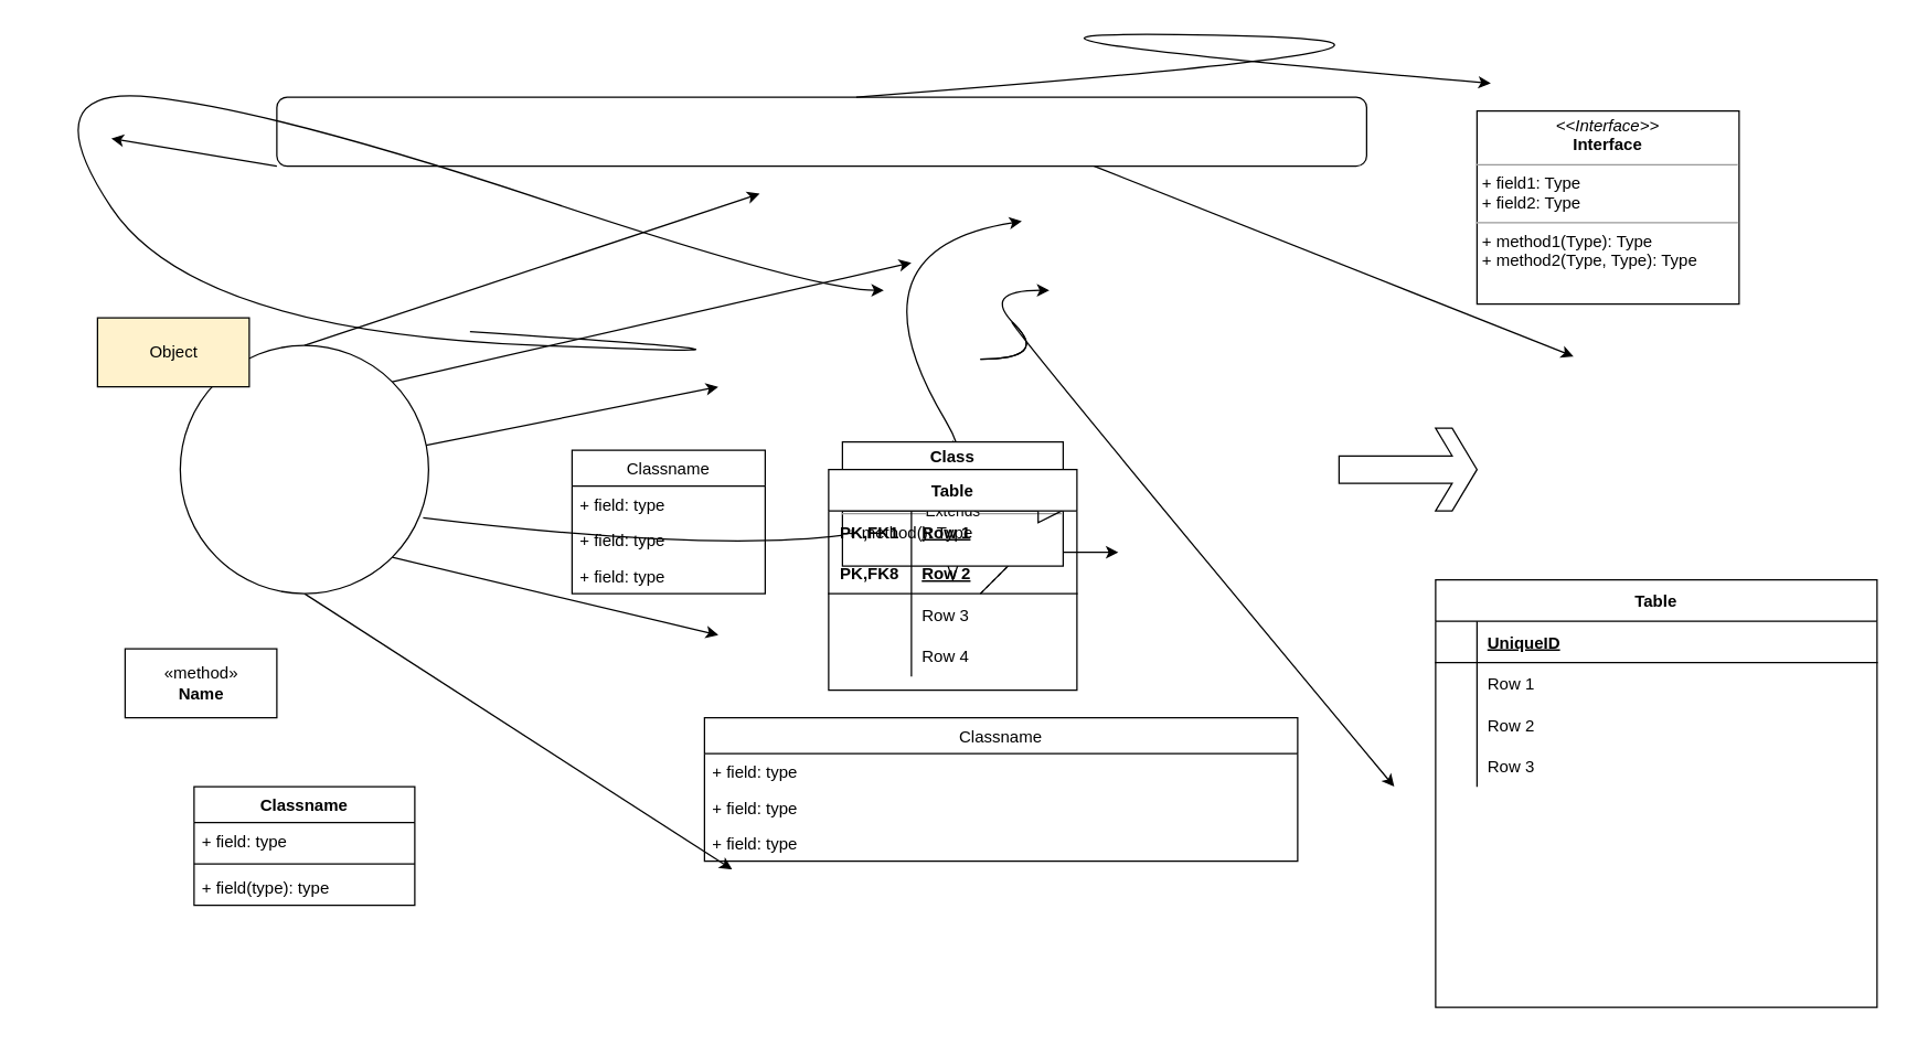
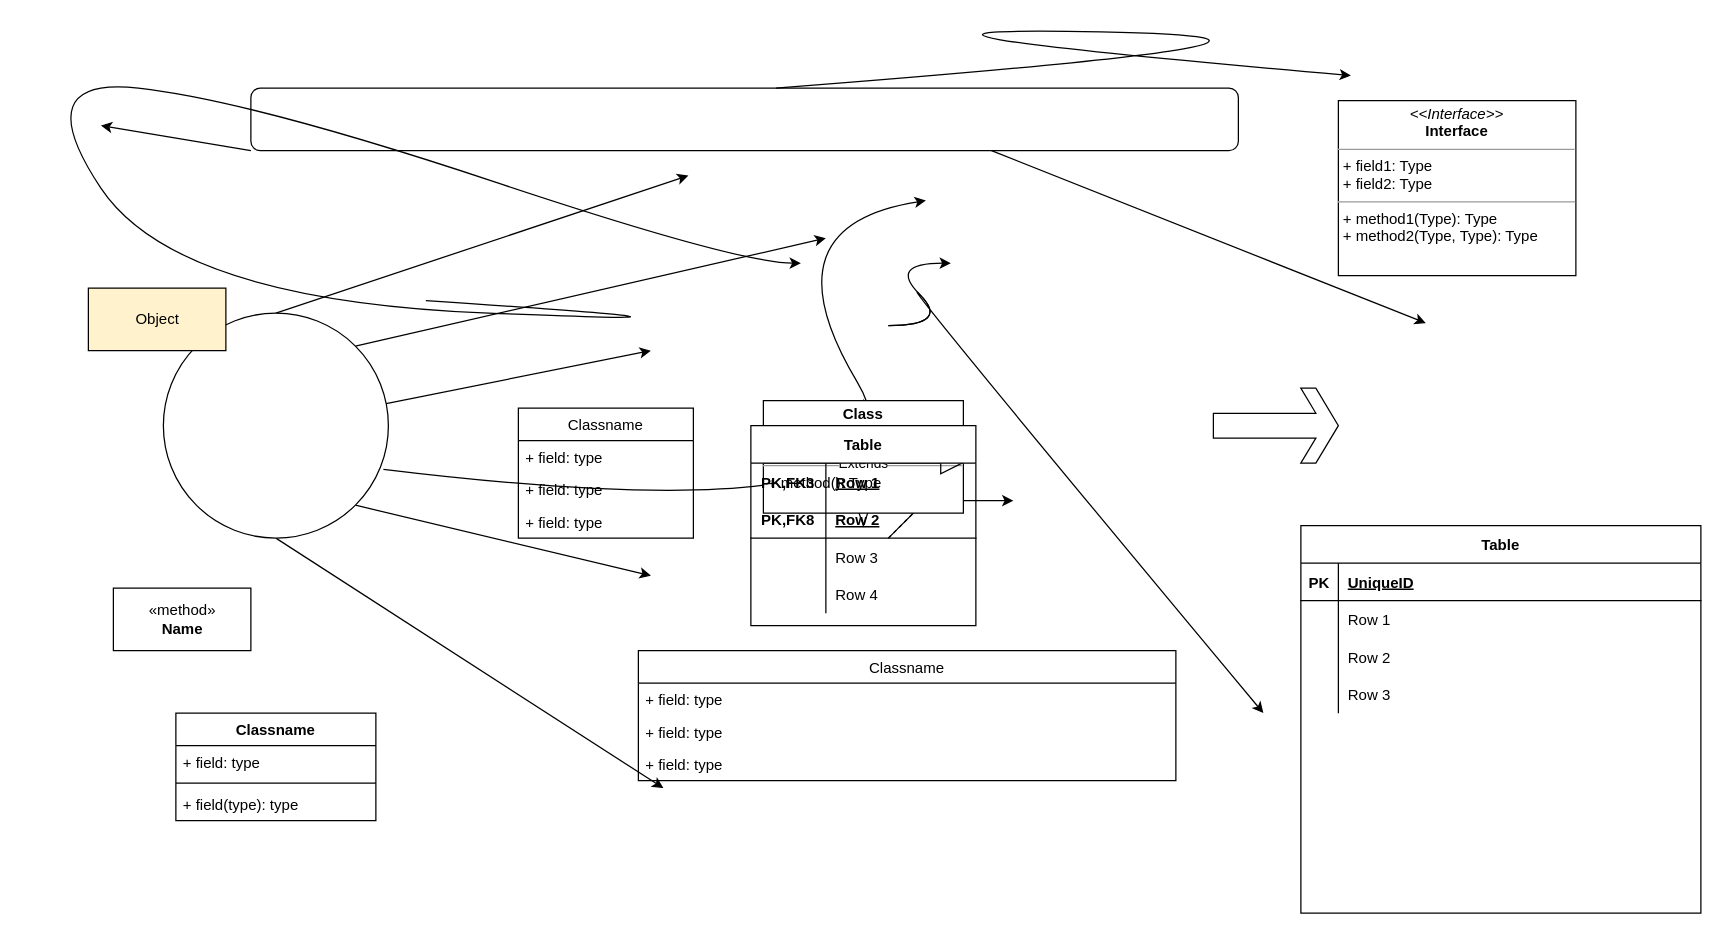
  <mxCell id="0" />
  <mxCell id="1" parent="0" />
  <mxCell id="2" style="rounded=0;orthogonalLoop=1;jettySize=auto;html=1;exitX=1;exitY=0;exitDx=0;exitDy=0;" edge="1" parent="1" source="7"><mxGeometry relative="1" as="geometry"><mxPoint x="660" y="190" as="targetPoint" /></mxGeometry></mxCell>
  <mxCell id="3" style="edgeStyle=none;rounded=0;orthogonalLoop=1;jettySize=auto;html=1;exitX=0.5;exitY=0;exitDx=0;exitDy=0;" edge="1" parent="1" source="7"><mxGeometry relative="1" as="geometry"><mxPoint x="550" y="140" as="targetPoint" /></mxGeometry></mxCell>
  <mxCell id="4" style="edgeStyle=none;rounded=0;orthogonalLoop=1;jettySize=auto;html=1;" edge="1" parent="1" source="7"><mxGeometry relative="1" as="geometry"><mxPoint x="520" y="280" as="targetPoint" /></mxGeometry></mxCell>
  <mxCell id="5" style="edgeStyle=none;rounded=0;orthogonalLoop=1;jettySize=auto;html=1;exitX=1;exitY=1;exitDx=0;exitDy=0;" edge="1" parent="1" source="7"><mxGeometry relative="1" as="geometry"><mxPoint x="520" y="460" as="targetPoint" /></mxGeometry></mxCell>
  <mxCell id="6" style="edgeStyle=none;rounded=0;orthogonalLoop=1;jettySize=auto;html=1;exitX=0.5;exitY=1;exitDx=0;exitDy=0;" edge="1" parent="1" source="7"><mxGeometry relative="1" as="geometry"><mxPoint x="530" y="630" as="targetPoint" /></mxGeometry></mxCell>
  <mxCell id="7" value="" style="ellipse;whiteSpace=wrap;html=1;aspect=fixed;" vertex="1" parent="1"><mxGeometry x="130" y="250" width="180" height="180" as="geometry" /></mxCell>
  <mxCell id="8" value="" style="curved=1;endArrow=classic;html=1;exitX=0.978;exitY=0.694;exitDx=0;exitDy=0;exitPerimeter=0;" edge="1" parent="1" source="7"><mxGeometry width="50" height="50" relative="1" as="geometry"><mxPoint x="710" y="430" as="sourcePoint" /><mxPoint x="740" y="160" as="targetPoint" /><Array as="points"><mxPoint x="760" y="430" /><mxPoint x="610" y="180" /></Array></mxGeometry></mxCell>
  <mxCell id="9" value="" style="endArrow=classic;html=1;" edge="1" parent="1"><mxGeometry width="50" height="50" relative="1" as="geometry"><mxPoint x="710" y="430" as="sourcePoint" /><mxPoint x="760" y="380" as="targetPoint" /></mxGeometry></mxCell>
  <mxCell id="10" value="" style="endArrow=classic;html=1;" edge="1" parent="1"><mxGeometry relative="1" as="geometry"><mxPoint x="650" y="400" as="sourcePoint" /><mxPoint x="810" y="400" as="targetPoint" /></mxGeometry></mxCell>
  <mxCell id="11" value="Label" style="edgeLabel;resizable=0;html=1;align=center;verticalAlign=middle;" connectable="0" vertex="1" parent="10"><mxGeometry relative="1" as="geometry" /></mxCell>
  <mxCell id="12" value="Source" style="edgeLabel;resizable=0;html=1;align=left;verticalAlign=bottom;" connectable="0" vertex="1" parent="10"><mxGeometry x="-1" relative="1" as="geometry" /></mxCell>
  <mxCell id="13" style="edgeStyle=none;rounded=0;orthogonalLoop=1;jettySize=auto;html=1;exitX=0.75;exitY=1;exitDx=0;exitDy=0;" edge="1" parent="1" source="15"><mxGeometry relative="1" as="geometry"><mxPoint x="1140" y="258" as="targetPoint" /></mxGeometry></mxCell>
  <mxCell id="14" style="edgeStyle=none;rounded=0;orthogonalLoop=1;jettySize=auto;html=1;exitX=0;exitY=1;exitDx=0;exitDy=0;" edge="1" parent="1" source="15"><mxGeometry relative="1" as="geometry"><mxPoint x="80" y="100" as="targetPoint" /></mxGeometry></mxCell>
  <mxCell id="15" value="" style="rounded=1;whiteSpace=wrap;html=1;" vertex="1" parent="1"><mxGeometry x="200" y="70" width="790" height="50" as="geometry" /></mxCell>
  <mxCell id="16" value="" style="endArrow=none;dashed=1;html=1;" edge="1" parent="1"><mxGeometry width="50" height="50" relative="1" as="geometry"><mxPoint x="710" y="430" as="sourcePoint" /><mxPoint x="760" y="380" as="targetPoint" /></mxGeometry></mxCell>
  <mxCell id="17" value="" style="curved=1;endArrow=classic;html=1;" edge="1" parent="1"><mxGeometry width="50" height="50" relative="1" as="geometry"><mxPoint x="710" y="260" as="sourcePoint" /><mxPoint x="760" y="210" as="targetPoint" /><Array as="points"><mxPoint x="760" y="260" /><mxPoint x="710" y="210" /></Array></mxGeometry></mxCell>
  <mxCell id="18" value="" style="curved=1;endArrow=classic;html=1;" edge="1" parent="1"><mxGeometry width="50" height="50" relative="1" as="geometry"><mxPoint x="710" y="260" as="sourcePoint" /><mxPoint x="1010" y="570" as="targetPoint" /><Array as="points"><mxPoint x="760" y="260" /><mxPoint x="710" y="210" /></Array></mxGeometry></mxCell>
  <mxCell id="19" value="" style="curved=1;endArrow=classic;html=1;" edge="1" parent="1"><mxGeometry width="50" height="50" relative="1" as="geometry"><mxPoint x="620" y="70" as="sourcePoint" /><mxPoint x="1080" y="60" as="targetPoint" /><Array as="points"><mxPoint x="1140" y="30" /><mxPoint x="620" y="20" /></Array></mxGeometry></mxCell>
  <mxCell id="20" value="" style="verticalLabelPosition=bottom;verticalAlign=top;html=1;shape=mxgraph.basic.sun" vertex="1" parent="1"><mxGeometry x="640" y="320" width="100" height="100" as="geometry" /></mxCell>
  <mxCell id="21" value="" style="html=1;shadow=0;dashed=0;align=center;verticalAlign=middle;shape=mxgraph.arrows2.sharpArrow;dy1=0.67;dx1=18;dx2=18;notch=0;" vertex="1" parent="1"><mxGeometry x="970" y="310" width="100" height="60" as="geometry" /></mxCell>
  <mxCell id="22" value="Table" style="shape=table;startSize=30;container=1;collapsible=1;childLayout=tableLayout;fixedRows=1;rowLines=0;fontStyle=1;align=center;resizeLast=1;" vertex="1" parent="1"><mxGeometry x="1040" y="420" width="320" height="310" as="geometry" /></mxCell>
  <mxCell id="23" value="" style="shape=partialRectangle;collapsible=0;dropTarget=0;pointerEvents=0;fillColor=none;top=0;left=0;bottom=1;right=0;points=[[0,0.5],[1,0.5]];portConstraint=eastwest;" vertex="1" parent="22"><mxGeometry y="30" width="320" height="30" as="geometry" /></mxCell>
+ <mxCell id="24" value="PK" style="shape=partialRectangle;connectable=0;fillColor=none;top=0;left=0;bottom=0;right=0;fontStyle=1;overflow=hidden;" vertex="1" parent="23"><mxGeometry width="30" height="30" as="geometry" /></mxCell>
  <mxCell id="25" value="UniqueID" style="shape=partialRectangle;connectable=0;fillColor=none;top=0;left=0;bottom=0;right=0;align=left;spacingLeft=6;fontStyle=5;overflow=hidden;" vertex="1" parent="23"><mxGeometry x="30" width="290" height="30" as="geometry" /></mxCell>
  <mxCell id="26" value="" style="shape=partialRectangle;collapsible=0;dropTarget=0;pointerEvents=0;fillColor=none;top=0;left=0;bottom=0;right=0;points=[[0,0.5],[1,0.5]];portConstraint=eastwest;" vertex="1" parent="22"><mxGeometry y="60" width="320" height="30" as="geometry" /></mxCell>
  <mxCell id="27" value="" style="shape=partialRectangle;connectable=0;fillColor=none;top=0;left=0;bottom=0;right=0;editable=1;overflow=hidden;" vertex="1" parent="26"><mxGeometry width="30" height="30" as="geometry" /></mxCell>
  <mxCell id="28" value="Row 1" style="shape=partialRectangle;connectable=0;fillColor=none;top=0;left=0;bottom=0;right=0;align=left;spacingLeft=6;overflow=hidden;" vertex="1" parent="26"><mxGeometry x="30" width="290" height="30" as="geometry" /></mxCell>
  <mxCell id="29" value="" style="shape=partialRectangle;collapsible=0;dropTarget=0;pointerEvents=0;fillColor=none;top=0;left=0;bottom=0;right=0;points=[[0,0.5],[1,0.5]];portConstraint=eastwest;" vertex="1" parent="22"><mxGeometry y="90" width="320" height="30" as="geometry" /></mxCell>
  <mxCell id="30" value="" style="shape=partialRectangle;connectable=0;fillColor=none;top=0;left=0;bottom=0;right=0;editable=1;overflow=hidden;" vertex="1" parent="29"><mxGeometry width="30" height="30" as="geometry" /></mxCell>
  <mxCell id="31" value="Row 2" style="shape=partialRectangle;connectable=0;fillColor=none;top=0;left=0;bottom=0;right=0;align=left;spacingLeft=6;overflow=hidden;" vertex="1" parent="29"><mxGeometry x="30" width="290" height="30" as="geometry" /></mxCell>
  <mxCell id="32" value="" style="shape=partialRectangle;collapsible=0;dropTarget=0;pointerEvents=0;fillColor=none;top=0;left=0;bottom=0;right=0;points=[[0,0.5],[1,0.5]];portConstraint=eastwest;" vertex="1" parent="22"><mxGeometry y="120" width="320" height="30" as="geometry" /></mxCell>
  <mxCell id="33" value="" style="shape=partialRectangle;connectable=0;fillColor=none;top=0;left=0;bottom=0;right=0;editable=1;overflow=hidden;" vertex="1" parent="32"><mxGeometry width="30" height="30" as="geometry" /></mxCell>
  <mxCell id="34" value="Row 3" style="shape=partialRectangle;connectable=0;fillColor=none;top=0;left=0;bottom=0;right=0;align=left;spacingLeft=6;overflow=hidden;" vertex="1" parent="32"><mxGeometry x="30" width="290" height="30" as="geometry" /></mxCell>
  <mxCell id="35" value="Classname" style="swimlane;fontStyle=0;childLayout=stackLayout;horizontal=1;startSize=26;fillColor=none;horizontalStack=0;resizeParent=1;resizeParentMax=0;resizeLast=0;collapsible=1;marginBottom=0;" vertex="1" parent="1"><mxGeometry x="510" y="520" width="430" height="104" as="geometry" /></mxCell>
  <mxCell id="36" value="+ field: type" style="text;strokeColor=none;fillColor=none;align=left;verticalAlign=top;spacingLeft=4;spacingRight=4;overflow=hidden;rotatable=0;points=[[0,0.5],[1,0.5]];portConstraint=eastwest;" vertex="1" parent="35"><mxGeometry y="26" width="430" height="26" as="geometry" /></mxCell>
  <mxCell id="37" value="+ field: type" style="text;strokeColor=none;fillColor=none;align=left;verticalAlign=top;spacingLeft=4;spacingRight=4;overflow=hidden;rotatable=0;points=[[0,0.5],[1,0.5]];portConstraint=eastwest;" vertex="1" parent="35"><mxGeometry y="52" width="430" height="26" as="geometry" /></mxCell>
  <mxCell id="38" value="+ field: type" style="text;strokeColor=none;fillColor=none;align=left;verticalAlign=top;spacingLeft=4;spacingRight=4;overflow=hidden;rotatable=0;points=[[0,0.5],[1,0.5]];portConstraint=eastwest;" vertex="1" parent="35"><mxGeometry y="78" width="430" height="26" as="geometry" /></mxCell>
  <mxCell id="39" value="Object" style="html=1;fillColor=#fff2cc;" vertex="1" parent="1"><mxGeometry x="70" y="230" width="110" height="50" as="geometry" /></mxCell>
  <mxCell id="40" value="&amp;laquo;method&amp;raquo;&lt;br&gt;&lt;b&gt;Name&lt;/b&gt;" style="html=1;" vertex="1" parent="1"><mxGeometry x="90" y="470" width="110" height="50" as="geometry" /></mxCell>
  <mxCell id="41" value="Classname" style="swimlane;fontStyle=1;align=center;verticalAlign=top;childLayout=stackLayout;horizontal=1;startSize=26;horizontalStack=0;resizeParent=1;resizeParentMax=0;resizeLast=0;collapsible=1;marginBottom=0;" vertex="1" parent="1"><mxGeometry x="140" y="570" width="160" height="86" as="geometry" /></mxCell>
  <mxCell id="42" value="+ field: type" style="text;strokeColor=none;fillColor=none;align=left;verticalAlign=top;spacingLeft=4;spacingRight=4;overflow=hidden;rotatable=0;points=[[0,0.5],[1,0.5]];portConstraint=eastwest;" vertex="1" parent="41"><mxGeometry y="26" width="160" height="26" as="geometry" /></mxCell>
  <mxCell id="43" value="" style="line;strokeWidth=1;fillColor=none;align=left;verticalAlign=middle;spacingTop=-1;spacingLeft=3;spacingRight=3;rotatable=0;labelPosition=right;points=[];portConstraint=eastwest;" vertex="1" parent="41"><mxGeometry y="52" width="160" height="8" as="geometry" /></mxCell>
  <mxCell id="44" value="+ field(type): type" style="text;strokeColor=none;fillColor=none;align=left;verticalAlign=top;spacingLeft=4;spacingRight=4;overflow=hidden;rotatable=0;points=[[0,0.5],[1,0.5]];portConstraint=eastwest;" vertex="1" parent="41"><mxGeometry y="60" width="160" height="26" as="geometry" /></mxCell>
  <mxCell id="45" value="Classname" style="swimlane;fontStyle=0;childLayout=stackLayout;horizontal=1;startSize=26;fillColor=none;horizontalStack=0;resizeParent=1;resizeParentMax=0;resizeLast=0;collapsible=1;marginBottom=0;" vertex="1" parent="1"><mxGeometry x="414" y="326" width="140" height="104" as="geometry" /></mxCell>
  <mxCell id="46" value="+ field: type" style="text;strokeColor=none;fillColor=none;align=left;verticalAlign=top;spacingLeft=4;spacingRight=4;overflow=hidden;rotatable=0;points=[[0,0.5],[1,0.5]];portConstraint=eastwest;" vertex="1" parent="45"><mxGeometry y="26" width="140" height="26" as="geometry" /></mxCell>
  <mxCell id="47" value="+ field: type" style="text;strokeColor=none;fillColor=none;align=left;verticalAlign=top;spacingLeft=4;spacingRight=4;overflow=hidden;rotatable=0;points=[[0,0.5],[1,0.5]];portConstraint=eastwest;" vertex="1" parent="45"><mxGeometry y="52" width="140" height="26" as="geometry" /></mxCell>
  <mxCell id="48" value="+ field: type" style="text;strokeColor=none;fillColor=none;align=left;verticalAlign=top;spacingLeft=4;spacingRight=4;overflow=hidden;rotatable=0;points=[[0,0.5],[1,0.5]];portConstraint=eastwest;" vertex="1" parent="45"><mxGeometry y="78" width="140" height="26" as="geometry" /></mxCell>
- <mxCell id="49" value="&lt;p style=&quot;margin:0px;margin-top:4px;text-align:center;&quot;&gt;&lt;b&gt;Class&lt;/b&gt;&lt;/p&gt;&lt;hr size=&quot;1&quot;/&gt;&lt;p style=&quot;margin:0px;margin-left:4px;&quot;&gt;+ field: Row&lt;/p&gt;&lt;hr size=&quot;1&quot;/&gt;&lt;p style=&quot;margin:0px;margin-left:4px;&quot;&gt;+ method(): Type&lt;/p&gt;" style="verticalAlign=top;align=left;overflow=fill;fontSize=12;fontFamily=Helvetica;html=1;" vertex="1" parent="1"><mxGeometry x="610" y="320" width="160" height="90" as="geometry" /></mxCell>
+ <mxCell id="49" value="&lt;p style=&quot;margin:0px;margin-top:4px;text-align:center;&quot;&gt;&lt;b&gt;Class&lt;/b&gt;&lt;/p&gt;&lt;hr size=&quot;1&quot;/&gt;&lt;p style=&quot;margin:0px;margin-left:4px;&quot;&gt;+ field: Type&lt;/p&gt;&lt;hr size=&quot;1&quot;/&gt;&lt;p style=&quot;margin:0px;margin-left:4px;&quot;&gt;+ method(): Type&lt;/p&gt;" style="verticalAlign=top;align=left;overflow=fill;fontSize=12;fontFamily=Helvetica;html=1;" vertex="1" parent="1"><mxGeometry x="610" y="320" width="160" height="90" as="geometry" /></mxCell>
  <mxCell id="50" value="&lt;p style=&quot;margin:0px;margin-top:4px;text-align:center;&quot;&gt;&lt;i&gt;&amp;lt;&amp;lt;Interface&amp;gt;&amp;gt;&lt;/i&gt;&lt;br/&gt;&lt;b&gt;Interface&lt;/b&gt;&lt;/p&gt;&lt;hr size=&quot;1&quot;/&gt;&lt;p style=&quot;margin:0px;margin-left:4px;&quot;&gt;+ field1: Type&lt;br/&gt;+ field2: Type&lt;/p&gt;&lt;hr size=&quot;1&quot;/&gt;&lt;p style=&quot;margin:0px;margin-left:4px;&quot;&gt;+ method1(Type): Type&lt;br/&gt;+ method2(Type, Type): Type&lt;/p&gt;" style="verticalAlign=top;align=left;overflow=fill;fontSize=12;fontFamily=Helvetica;html=1;" vertex="1" parent="1"><mxGeometry x="1070" y="80" width="190" height="140" as="geometry" /></mxCell>
  <mxCell id="51" value="Extends" style="endArrow=block;endSize=16;endFill=0;html=1;" edge="1" parent="1"><mxGeometry width="160" relative="1" as="geometry"><mxPoint x="610" y="370" as="sourcePoint" /><mxPoint x="770" y="370" as="targetPoint" /></mxGeometry></mxCell>
  <mxCell id="52" value="Table" style="shape=table;startSize=30;container=1;collapsible=1;childLayout=tableLayout;fixedRows=1;rowLines=0;fontStyle=1;align=center;resizeLast=1;" vertex="1" parent="1"><mxGeometry x="600" y="340" width="180" height="160" as="geometry" /></mxCell>
  <mxCell id="53" value="" style="shape=partialRectangle;collapsible=0;dropTarget=0;pointerEvents=0;fillColor=none;top=0;left=0;bottom=0;right=0;points=[[0,0.5],[1,0.5]];portConstraint=eastwest;" vertex="1" parent="52"><mxGeometry y="30" width="180" height="30" as="geometry" /></mxCell>
- <mxCell id="54" value="PK,FK1" style="shape=partialRectangle;connectable=0;fillColor=none;top=0;left=0;bottom=0;right=0;fontStyle=1;overflow=hidden;" vertex="1" parent="53"><mxGeometry width="60" height="30" as="geometry" /></mxCell>
+ <mxCell id="54" value="PK,FK3" style="shape=partialRectangle;connectable=0;fillColor=none;top=0;left=0;bottom=0;right=0;fontStyle=1;overflow=hidden;" vertex="1" parent="53"><mxGeometry width="60" height="30" as="geometry" /></mxCell>
  <mxCell id="55" value="Row 1" style="shape=partialRectangle;connectable=0;fillColor=none;top=0;left=0;bottom=0;right=0;align=left;spacingLeft=6;fontStyle=5;overflow=hidden;" vertex="1" parent="53"><mxGeometry x="60" width="120" height="30" as="geometry" /></mxCell>
  <mxCell id="56" value="" style="shape=partialRectangle;collapsible=0;dropTarget=0;pointerEvents=0;fillColor=none;top=0;left=0;bottom=1;right=0;points=[[0,0.5],[1,0.5]];portConstraint=eastwest;" vertex="1" parent="52"><mxGeometry y="60" width="180" height="30" as="geometry" /></mxCell>
  <mxCell id="57" value="PK,FK8" style="shape=partialRectangle;connectable=0;fillColor=none;top=0;left=0;bottom=0;right=0;fontStyle=1;overflow=hidden;" vertex="1" parent="56"><mxGeometry width="60" height="30" as="geometry" /></mxCell>
  <mxCell id="58" value="Row 2" style="shape=partialRectangle;connectable=0;fillColor=none;top=0;left=0;bottom=0;right=0;align=left;spacingLeft=6;fontStyle=5;overflow=hidden;" vertex="1" parent="56"><mxGeometry x="60" width="120" height="30" as="geometry" /></mxCell>
  <mxCell id="59" value="" style="shape=partialRectangle;collapsible=0;dropTarget=0;pointerEvents=0;fillColor=none;top=0;left=0;bottom=0;right=0;points=[[0,0.5],[1,0.5]];portConstraint=eastwest;" vertex="1" parent="52"><mxGeometry y="90" width="180" height="30" as="geometry" /></mxCell>
  <mxCell id="60" value="" style="shape=partialRectangle;connectable=0;fillColor=none;top=0;left=0;bottom=0;right=0;editable=1;overflow=hidden;" vertex="1" parent="59"><mxGeometry width="60" height="30" as="geometry" /></mxCell>
  <mxCell id="61" value="Row 3" style="shape=partialRectangle;connectable=0;fillColor=none;top=0;left=0;bottom=0;right=0;align=left;spacingLeft=6;overflow=hidden;" vertex="1" parent="59"><mxGeometry x="60" width="120" height="30" as="geometry" /></mxCell>
  <mxCell id="62" value="" style="shape=partialRectangle;collapsible=0;dropTarget=0;pointerEvents=0;fillColor=none;top=0;left=0;bottom=0;right=0;points=[[0,0.5],[1,0.5]];portConstraint=eastwest;" vertex="1" parent="52"><mxGeometry y="120" width="180" height="30" as="geometry" /></mxCell>
  <mxCell id="63" value="" style="shape=partialRectangle;connectable=0;fillColor=none;top=0;left=0;bottom=0;right=0;editable=1;overflow=hidden;" vertex="1" parent="62"><mxGeometry width="60" height="30" as="geometry" /></mxCell>
  <mxCell id="64" value="Row 4" style="shape=partialRectangle;connectable=0;fillColor=none;top=0;left=0;bottom=0;right=0;align=left;spacingLeft=6;overflow=hidden;" vertex="1" parent="62"><mxGeometry x="60" width="120" height="30" as="geometry" /></mxCell>
  <mxCell id="65" value="" style="curved=1;endArrow=classic;html=1;" edge="1" parent="1"><mxGeometry width="50" height="50" relative="1" as="geometry"><mxPoint x="340" y="240" as="sourcePoint" /><mxPoint x="640" y="210" as="targetPoint" /><Array as="points"><mxPoint x="640" y="260" /><mxPoint x="140" y="240" /><mxPoint x="20" y="60" /><mxPoint x="200" y="80" /><mxPoint x="590" y="210" /></Array></mxGeometry></mxCell>
